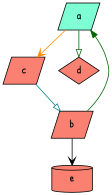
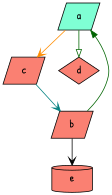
  digraph {
    fontname="Patrick Hand"
    node [fillcolor=salmon fontname="Patrick Hand" shape=parallelogram style=filled]
    edge [arrowhead=vee color=darkgreen fontname="Patrick Hand"]
    a [fillcolor=aquamarine]
    c
    d [shape=diamond]
    b
    e [shape=cylinder]
    a -> c [color=darkorange]
    a -> d [arrowhead=onormal]
-   c -> b [arrowhead=onormal color=teal]
+   c -> b [color=teal]
    b -> a [arrowhead=normal]
    b -> e [color=black]
  }
